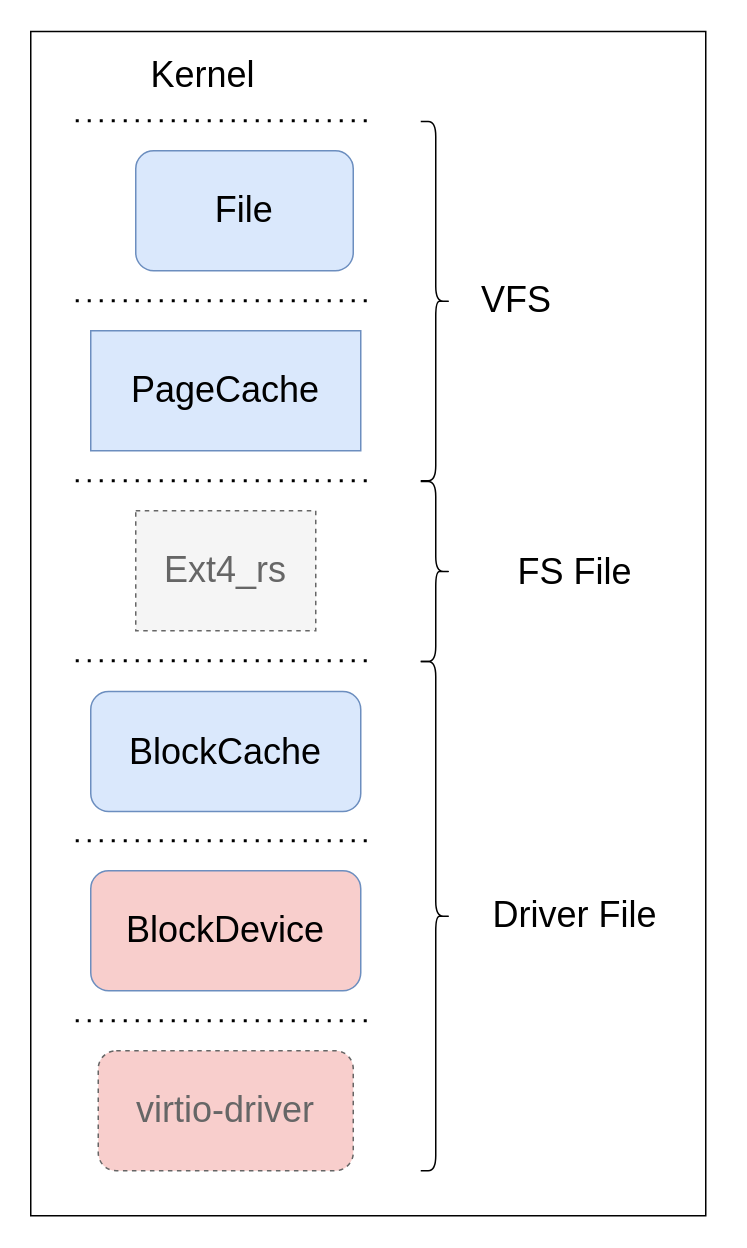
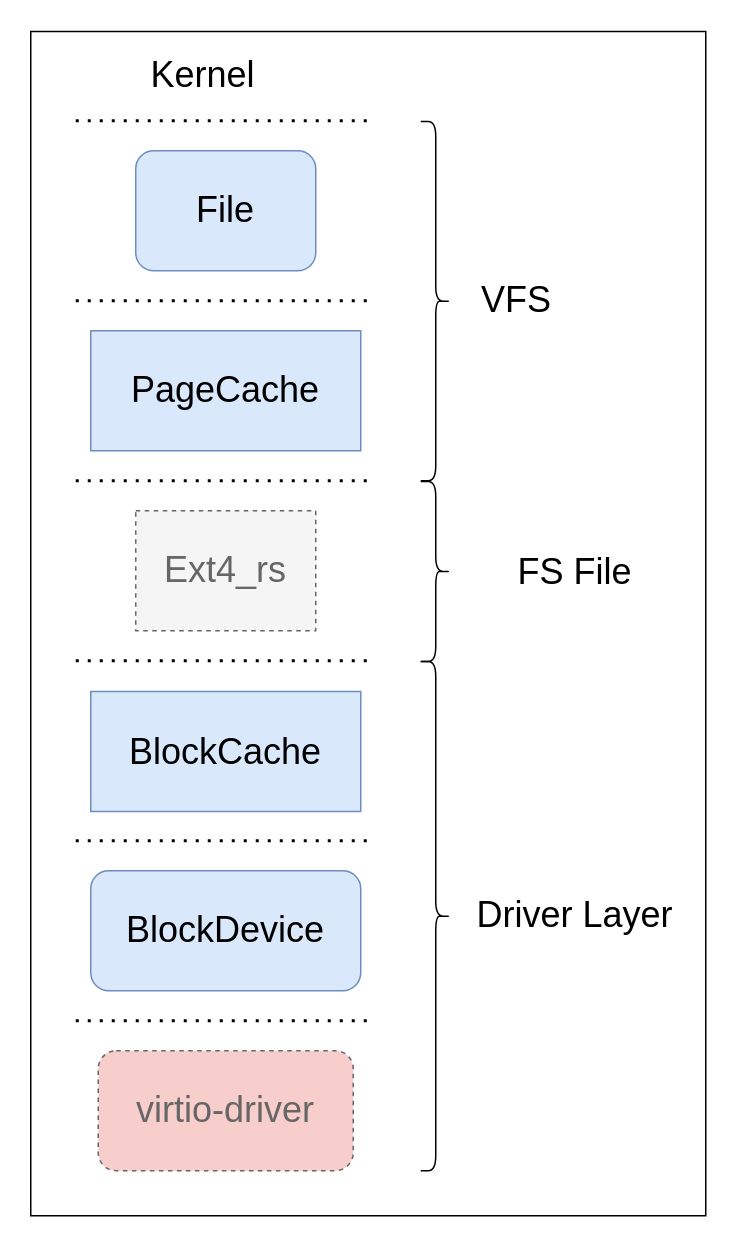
  <mxCell id="0" />
  <mxCell id="1" parent="0" />
  <mxCell id="2" value="" style="rounded=0;whiteSpace=wrap;html=1;" vertex="1" parent="1"><mxGeometry x="20" y="20.5" width="450" height="789.5" as="geometry" /></mxCell>
- <mxCell id="3" value="&lt;font style=&quot;font-size: 24px;&quot;&gt;File&lt;/font&gt;" style="rounded=1;whiteSpace=wrap;html=1;fillColor=#dae8fc;strokeColor=#6c8ebf;" parent="1" vertex="1"><mxGeometry x="90" y="100" width="145" height="80" as="geometry" /></mxCell>
+ <mxCell id="3" value="&lt;font style=&quot;font-size: 24px;&quot;&gt;File&lt;/font&gt;" style="rounded=1;whiteSpace=wrap;html=1;fillColor=#dae8fc;strokeColor=#6c8ebf;" parent="1" vertex="1"><mxGeometry x="90" y="100" width="120" height="80" as="geometry" /></mxCell>
  <mxCell id="4" value="" style="endArrow=none;dashed=1;html=1;dashPattern=1 3;strokeWidth=2;" parent="1" edge="1"><mxGeometry width="50" height="50" relative="1" as="geometry"><mxPoint x="50" y="80" as="sourcePoint" /><mxPoint x="250" y="80" as="targetPoint" /></mxGeometry></mxCell>
  <mxCell id="5" value="&lt;font style=&quot;font-size: 24px;&quot;&gt;Kernel&lt;/font&gt;" style="text;html=1;align=center;verticalAlign=middle;whiteSpace=wrap;rounded=0;" parent="1" vertex="1"><mxGeometry x="75" y="35" width="120" height="30" as="geometry" /></mxCell>
  <mxCell id="6" value="" style="endArrow=none;dashed=1;html=1;dashPattern=1 3;strokeWidth=2;" parent="1" edge="1"><mxGeometry width="50" height="50" relative="1" as="geometry"><mxPoint x="50" y="200" as="sourcePoint" /><mxPoint x="250" y="200" as="targetPoint" /></mxGeometry></mxCell>
  <mxCell id="7" value="&lt;font style=&quot;font-size: 24px;&quot;&gt;PageCache&lt;/font&gt;" style="whiteSpace=wrap;html=1;fillColor=#dae8fc;strokeColor=#6c8ebf;rounded=0;" parent="1" vertex="1"><mxGeometry x="60" y="220" width="180" height="80" as="geometry" /></mxCell>
  <mxCell id="8" value="&lt;font style=&quot;font-size: 24px; color: rgb(102, 102, 102);&quot;&gt;Ext4_rs&lt;/font&gt;" style="whiteSpace=wrap;html=1;fillColor=#f5f5f5;fontColor=#333333;strokeColor=#666666;dashed=1;rounded=0;" parent="1" vertex="1"><mxGeometry x="90" y="340" width="120" height="80" as="geometry" /></mxCell>
  <mxCell id="9" value="" style="endArrow=none;dashed=1;html=1;dashPattern=1 3;strokeWidth=2;" parent="1" edge="1"><mxGeometry width="50" height="50" relative="1" as="geometry"><mxPoint x="50" y="320" as="sourcePoint" /><mxPoint x="250" y="320" as="targetPoint" /></mxGeometry></mxCell>
  <mxCell id="10" value="" style="endArrow=none;dashed=1;html=1;dashPattern=1 3;strokeWidth=2;" parent="1" edge="1"><mxGeometry width="50" height="50" relative="1" as="geometry"><mxPoint x="50" y="440" as="sourcePoint" /><mxPoint x="250" y="440" as="targetPoint" /></mxGeometry></mxCell>
- <mxCell id="11" value="&lt;font style=&quot;font-size: 24px;&quot;&gt;BlockCache&lt;/font&gt;" style="rounded=1;whiteSpace=wrap;html=1;fillColor=#dae8fc;strokeColor=#6c8ebf;" parent="1" vertex="1"><mxGeometry x="60" y="460.5" width="180" height="80" as="geometry" /></mxCell>
+ <mxCell id="11" value="&lt;font style=&quot;font-size: 24px;&quot;&gt;BlockCache&lt;/font&gt;" style="whiteSpace=wrap;html=1;fillColor=#dae8fc;strokeColor=#6c8ebf;rounded=0;" parent="1" vertex="1"><mxGeometry x="60" y="460.5" width="180" height="80" as="geometry" /></mxCell>
  <mxCell id="12" value="" style="endArrow=none;dashed=1;html=1;dashPattern=1 3;strokeWidth=2;" parent="1" edge="1"><mxGeometry width="50" height="50" relative="1" as="geometry"><mxPoint x="50" y="560" as="sourcePoint" /><mxPoint x="250" y="560" as="targetPoint" /></mxGeometry></mxCell>
- <mxCell id="13" value="&lt;span style=&quot;font-size: 24px;&quot;&gt;BlockDevice&lt;/span&gt;" style="rounded=1;whiteSpace=wrap;html=1;fillColor=#f8cecc;strokeColor=#6c8ebf;" parent="1" vertex="1"><mxGeometry x="60" y="580" width="180" height="80" as="geometry" /></mxCell>
+ <mxCell id="13" value="&lt;span style=&quot;font-size: 24px;&quot;&gt;BlockDevice&lt;/span&gt;" style="rounded=1;whiteSpace=wrap;html=1;fillColor=#dae8fc;strokeColor=#6c8ebf;" parent="1" vertex="1"><mxGeometry x="60" y="580" width="180" height="80" as="geometry" /></mxCell>
  <mxCell id="14" value="" style="shape=curlyBracket;whiteSpace=wrap;html=1;rounded=1;flipH=1;labelPosition=right;verticalLabelPosition=middle;align=left;verticalAlign=middle;" parent="1" vertex="1"><mxGeometry x="280" y="440.5" width="20" height="339.5" as="geometry" /></mxCell>
  <mxCell id="15" value="" style="endArrow=none;dashed=1;html=1;dashPattern=1 3;strokeWidth=2;" parent="1" edge="1"><mxGeometry width="50" height="50" relative="1" as="geometry"><mxPoint x="50" y="680" as="sourcePoint" /><mxPoint x="250" y="680" as="targetPoint" /></mxGeometry></mxCell>
  <mxCell id="16" value="&lt;font style=&quot;font-size: 24px; color: rgb(102, 102, 102);&quot;&gt;virtio-driver&lt;/font&gt;" style="rounded=1;whiteSpace=wrap;html=1;fillColor=#f8cecc;fontColor=#333333;strokeColor=#666666;dashed=1;" parent="1" vertex="1"><mxGeometry x="65" y="700" width="170" height="80" as="geometry" /></mxCell>
- <mxCell id="17" value="&lt;font style=&quot;font-size: 24px;&quot;&gt;Driver File&lt;/font&gt;" style="text;html=1;align=center;verticalAlign=middle;whiteSpace=wrap;rounded=0;" parent="1" vertex="1"><mxGeometry x="290" y="595.25" width="186" height="30" as="geometry" /></mxCell>
+ <mxCell id="17" value="&lt;font style=&quot;font-size: 24px;&quot;&gt;Driver Layer&lt;/font&gt;" style="text;html=1;align=center;verticalAlign=middle;whiteSpace=wrap;rounded=0;" parent="1" vertex="1"><mxGeometry x="290" y="595.25" width="186" height="30" as="geometry" /></mxCell>
  <mxCell id="18" value="" style="shape=curlyBracket;whiteSpace=wrap;html=1;rounded=1;flipH=1;labelPosition=right;verticalLabelPosition=middle;align=left;verticalAlign=middle;" parent="1" vertex="1"><mxGeometry x="280" y="80.5" width="20" height="239.5" as="geometry" /></mxCell>
  <mxCell id="19" value="&lt;font style=&quot;font-size: 24px;&quot;&gt;VFS&lt;/font&gt;" style="text;html=1;align=center;verticalAlign=middle;whiteSpace=wrap;rounded=0;" parent="1" vertex="1"><mxGeometry x="251" y="185.25" width="186" height="30" as="geometry" /></mxCell>
  <mxCell id="20" value="" style="shape=curlyBracket;whiteSpace=wrap;html=1;rounded=1;flipH=1;labelPosition=right;verticalLabelPosition=middle;align=left;verticalAlign=middle;" parent="1" vertex="1"><mxGeometry x="280" y="320.5" width="20" height="120" as="geometry" /></mxCell>
  <mxCell id="21" value="&lt;font style=&quot;font-size: 24px;&quot;&gt;FS File&lt;/font&gt;" style="text;html=1;align=center;verticalAlign=middle;whiteSpace=wrap;rounded=0;" parent="1" vertex="1"><mxGeometry x="290" y="365.5" width="186" height="30" as="geometry" /></mxCell>
